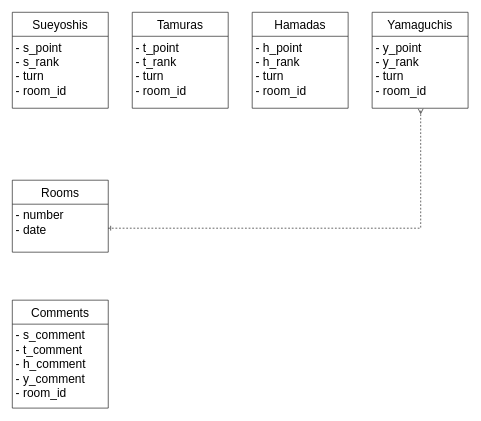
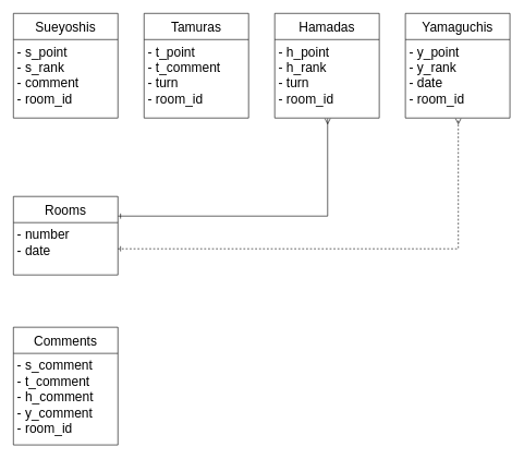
  <mxCell id="0" />
  <mxCell id="1" parent="0" />
  <mxCell id="2" value="Sueyoshis" style="swimlane;fontStyle=0;childLayout=stackLayout;horizontal=1;startSize=40;horizontalStack=0;resizeParent=1;resizeParentMax=0;resizeLast=0;collapsible=1;marginBottom=0;align=center;fontSize=20;" vertex="1" parent="1"><mxGeometry x="20" y="20" width="160" height="160" as="geometry" /></mxCell>
- <mxCell id="3" value="- s_point&#10;- s_rank&#10;- turn&#10;- room_id&#10;" style="text;strokeColor=none;fillColor=none;spacingLeft=4;spacingRight=4;overflow=hidden;rotatable=0;points=[[0,0.5],[1,0.5]];portConstraint=eastwest;fontSize=20;" vertex="1" parent="2"><mxGeometry y="40" width="160" height="120" as="geometry" /></mxCell>
+ <mxCell id="3" value="- s_point&#10;- s_rank&#10;- comment&#10;- room_id&#10;" style="text;strokeColor=none;fillColor=none;spacingLeft=4;spacingRight=4;overflow=hidden;rotatable=0;points=[[0,0.5],[1,0.5]];portConstraint=eastwest;fontSize=20;" vertex="1" parent="2"><mxGeometry y="40" width="160" height="120" as="geometry" /></mxCell>
  <mxCell id="4" value="Tamuras" style="swimlane;fontStyle=0;childLayout=stackLayout;horizontal=1;startSize=40;horizontalStack=0;resizeParent=1;resizeParentMax=0;resizeLast=0;collapsible=1;marginBottom=0;align=center;fontSize=20;" vertex="1" parent="1"><mxGeometry x="220" y="20" width="160" height="160" as="geometry" /></mxCell>
- <mxCell id="5" value="- t_point&#10;- t_rank&#10;- turn&#10;- room_id&#10;" style="text;strokeColor=none;fillColor=none;spacingLeft=4;spacingRight=4;overflow=hidden;rotatable=0;points=[[0,0.5],[1,0.5]];portConstraint=eastwest;fontSize=20;" vertex="1" parent="4"><mxGeometry y="40" width="160" height="120" as="geometry" /></mxCell>
+ <mxCell id="5" value="- t_point&#10;- t_comment&#10;- turn&#10;- room_id&#10;" style="text;strokeColor=none;fillColor=none;spacingLeft=4;spacingRight=4;overflow=hidden;rotatable=0;points=[[0,0.5],[1,0.5]];portConstraint=eastwest;fontSize=20;" vertex="1" parent="4"><mxGeometry y="40" width="160" height="120" as="geometry" /></mxCell>
  <mxCell id="6" value="Hamadas" style="swimlane;fontStyle=0;childLayout=stackLayout;horizontal=1;startSize=40;horizontalStack=0;resizeParent=1;resizeParentMax=0;resizeLast=0;collapsible=1;marginBottom=0;align=center;fontSize=20;" vertex="1" parent="1"><mxGeometry x="420" y="20" width="160" height="160" as="geometry" /></mxCell>
  <mxCell id="7" value="- h_point&#10;- h_rank&#10;- turn&#10;- room_id&#10;" style="text;strokeColor=none;fillColor=none;spacingLeft=4;spacingRight=4;overflow=hidden;rotatable=0;points=[[0,0.5],[1,0.5]];portConstraint=eastwest;fontSize=20;" vertex="1" parent="6"><mxGeometry y="40" width="160" height="120" as="geometry" /></mxCell>
  <mxCell id="8" value="Yamaguchis" style="swimlane;fontStyle=0;childLayout=stackLayout;horizontal=1;startSize=40;horizontalStack=0;resizeParent=1;resizeParentMax=0;resizeLast=0;collapsible=1;marginBottom=0;align=center;fontSize=20;" vertex="1" parent="1"><mxGeometry x="620" y="20" width="160" height="160" as="geometry" /></mxCell>
- <mxCell id="9" value="- y_point&#10;- y_rank&#10;- turn&#10;- room_id&#10;" style="text;strokeColor=none;fillColor=none;spacingLeft=4;spacingRight=4;overflow=hidden;rotatable=0;points=[[0,0.5],[1,0.5]];portConstraint=eastwest;fontSize=20;" vertex="1" parent="8"><mxGeometry y="40" width="160" height="120" as="geometry" /></mxCell>
+ <mxCell id="9" value="- y_point&#10;- y_rank&#10;- date&#10;- room_id&#10;" style="text;strokeColor=none;fillColor=none;spacingLeft=4;spacingRight=4;overflow=hidden;rotatable=0;points=[[0,0.5],[1,0.5]];portConstraint=eastwest;fontSize=20;" vertex="1" parent="8"><mxGeometry y="40" width="160" height="120" as="geometry" /></mxCell>
+ <mxCell id="10" style="edgeStyle=orthogonalEdgeStyle;rounded=0;orthogonalLoop=1;jettySize=auto;html=1;exitX=1;exitY=0.25;exitDx=0;exitDy=0;entryX=0.506;entryY=1.008;entryDx=0;entryDy=0;entryPerimeter=0;startArrow=ERone;startFill=0;endArrow=ERmany;endFill=0;fontSize=20;" edge="1" parent="1" source="11" target="7"><mxGeometry relative="1" as="geometry" /></mxCell>
  <mxCell id="11" value="Rooms" style="swimlane;fontStyle=0;childLayout=stackLayout;horizontal=1;startSize=40;horizontalStack=0;resizeParent=1;resizeParentMax=0;resizeLast=0;collapsible=1;marginBottom=0;align=center;fontSize=20;" vertex="1" parent="1"><mxGeometry x="20" y="300" width="160" height="120" as="geometry" /></mxCell>
  <mxCell id="12" value="- number&#10;- date&#10;&#10;" style="text;strokeColor=none;fillColor=none;spacingLeft=4;spacingRight=4;overflow=hidden;rotatable=0;points=[[0,0.5],[1,0.5]];portConstraint=eastwest;fontSize=20;" vertex="1" parent="11"><mxGeometry y="40" width="160" height="80" as="geometry" /></mxCell>
  <mxCell id="13" style="edgeStyle=orthogonalEdgeStyle;rounded=0;orthogonalLoop=1;jettySize=auto;html=1;exitX=1;exitY=0.5;exitDx=0;exitDy=0;entryX=0.506;entryY=1.008;entryDx=0;entryDy=0;entryPerimeter=0;startArrow=ERone;startFill=0;endArrow=ERmany;endFill=0;fontSize=20;dashed=1;" edge="1" parent="1" source="12" target="9"><mxGeometry relative="1" as="geometry" /></mxCell>
  <mxCell id="14" value="Comments" style="swimlane;fontStyle=0;childLayout=stackLayout;horizontal=1;startSize=40;horizontalStack=0;resizeParent=1;resizeParentMax=0;resizeLast=0;collapsible=1;marginBottom=0;align=center;fontSize=20;" vertex="1" parent="1"><mxGeometry x="20" y="500" width="160" height="180" as="geometry" /></mxCell>
  <mxCell id="15" value="- s_comment&#10;- t_comment&#10;- h_comment&#10;- y_comment&#10;- room_id&#10;" style="text;strokeColor=none;fillColor=none;spacingLeft=4;spacingRight=4;overflow=hidden;rotatable=0;points=[[0,0.5],[1,0.5]];portConstraint=eastwest;fontSize=20;" vertex="1" parent="14"><mxGeometry y="40" width="160" height="140" as="geometry" /></mxCell>
